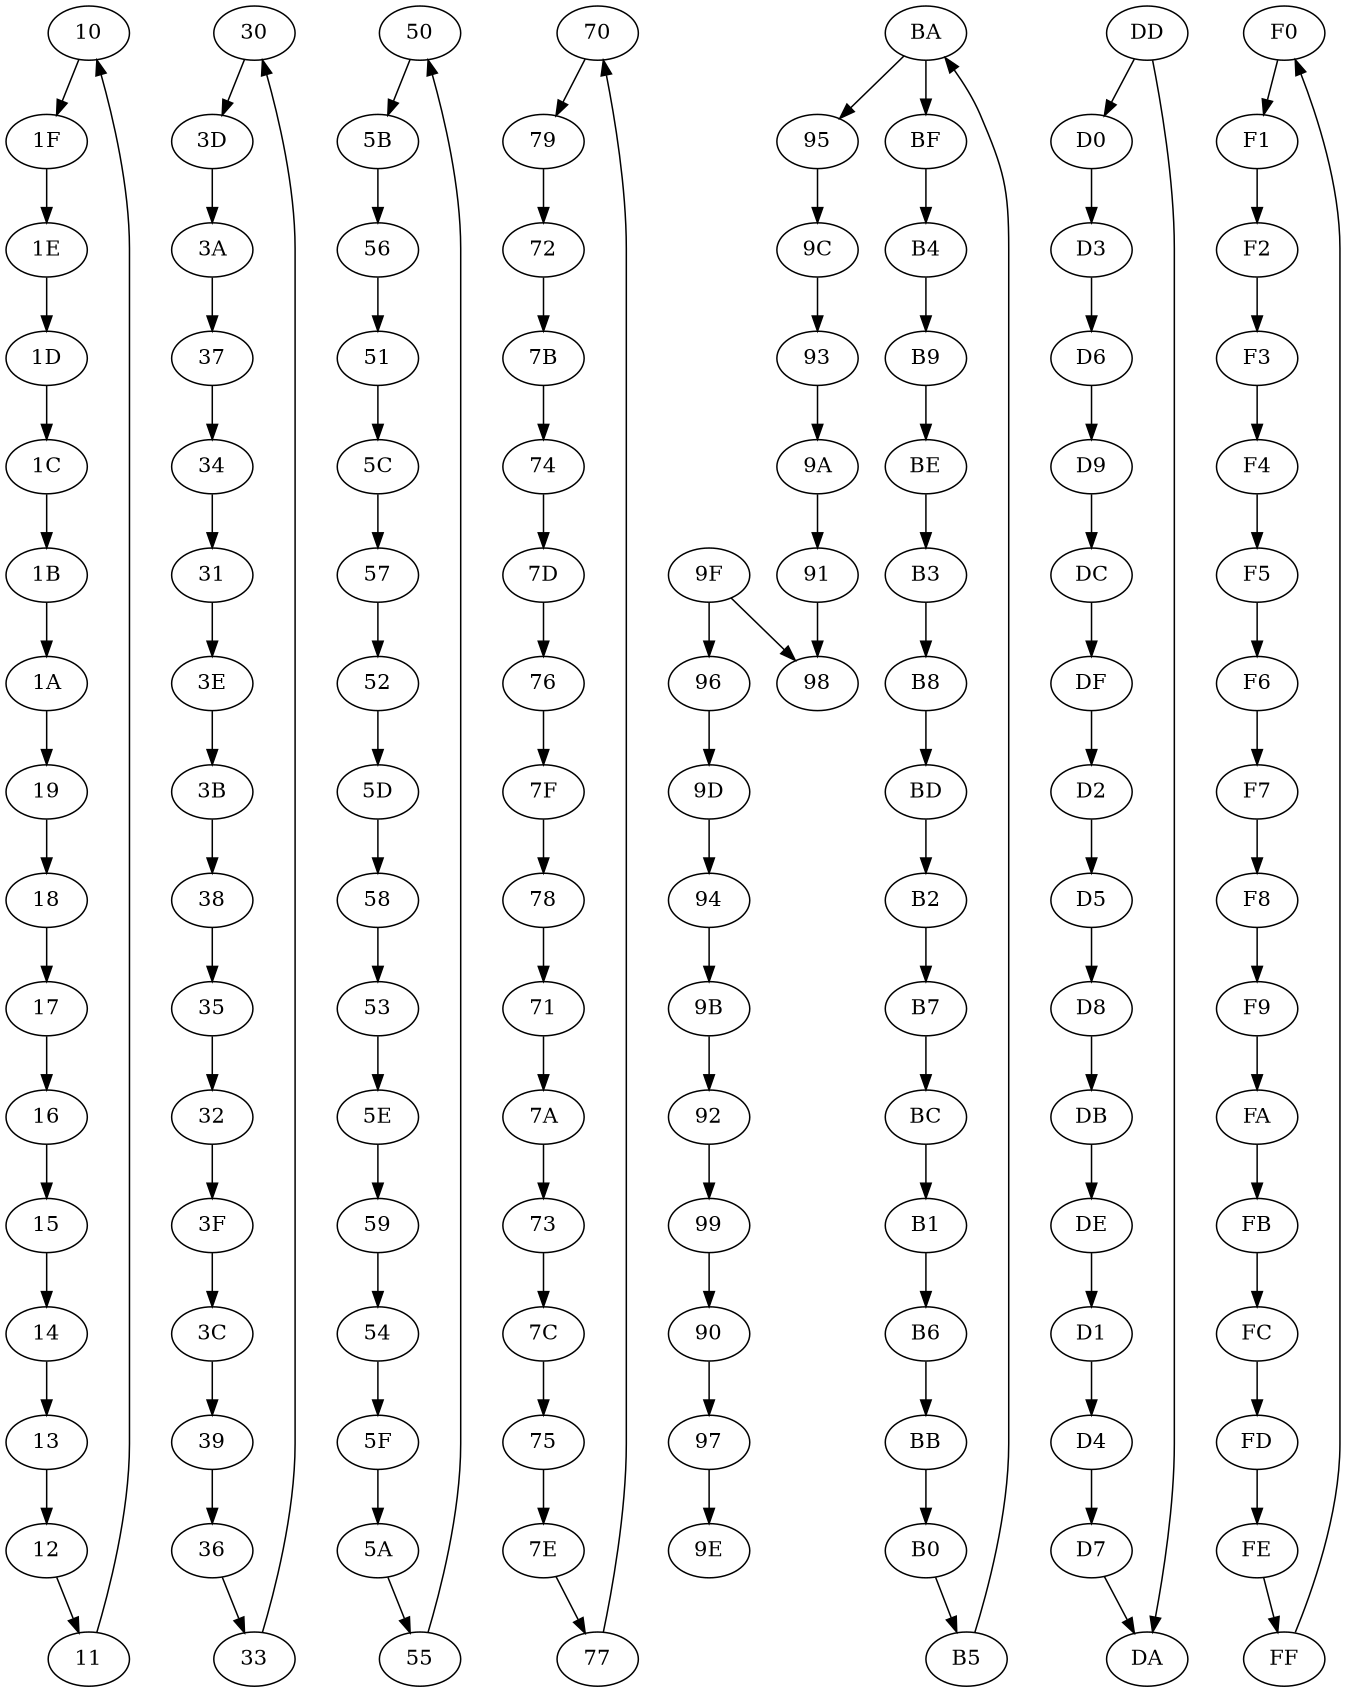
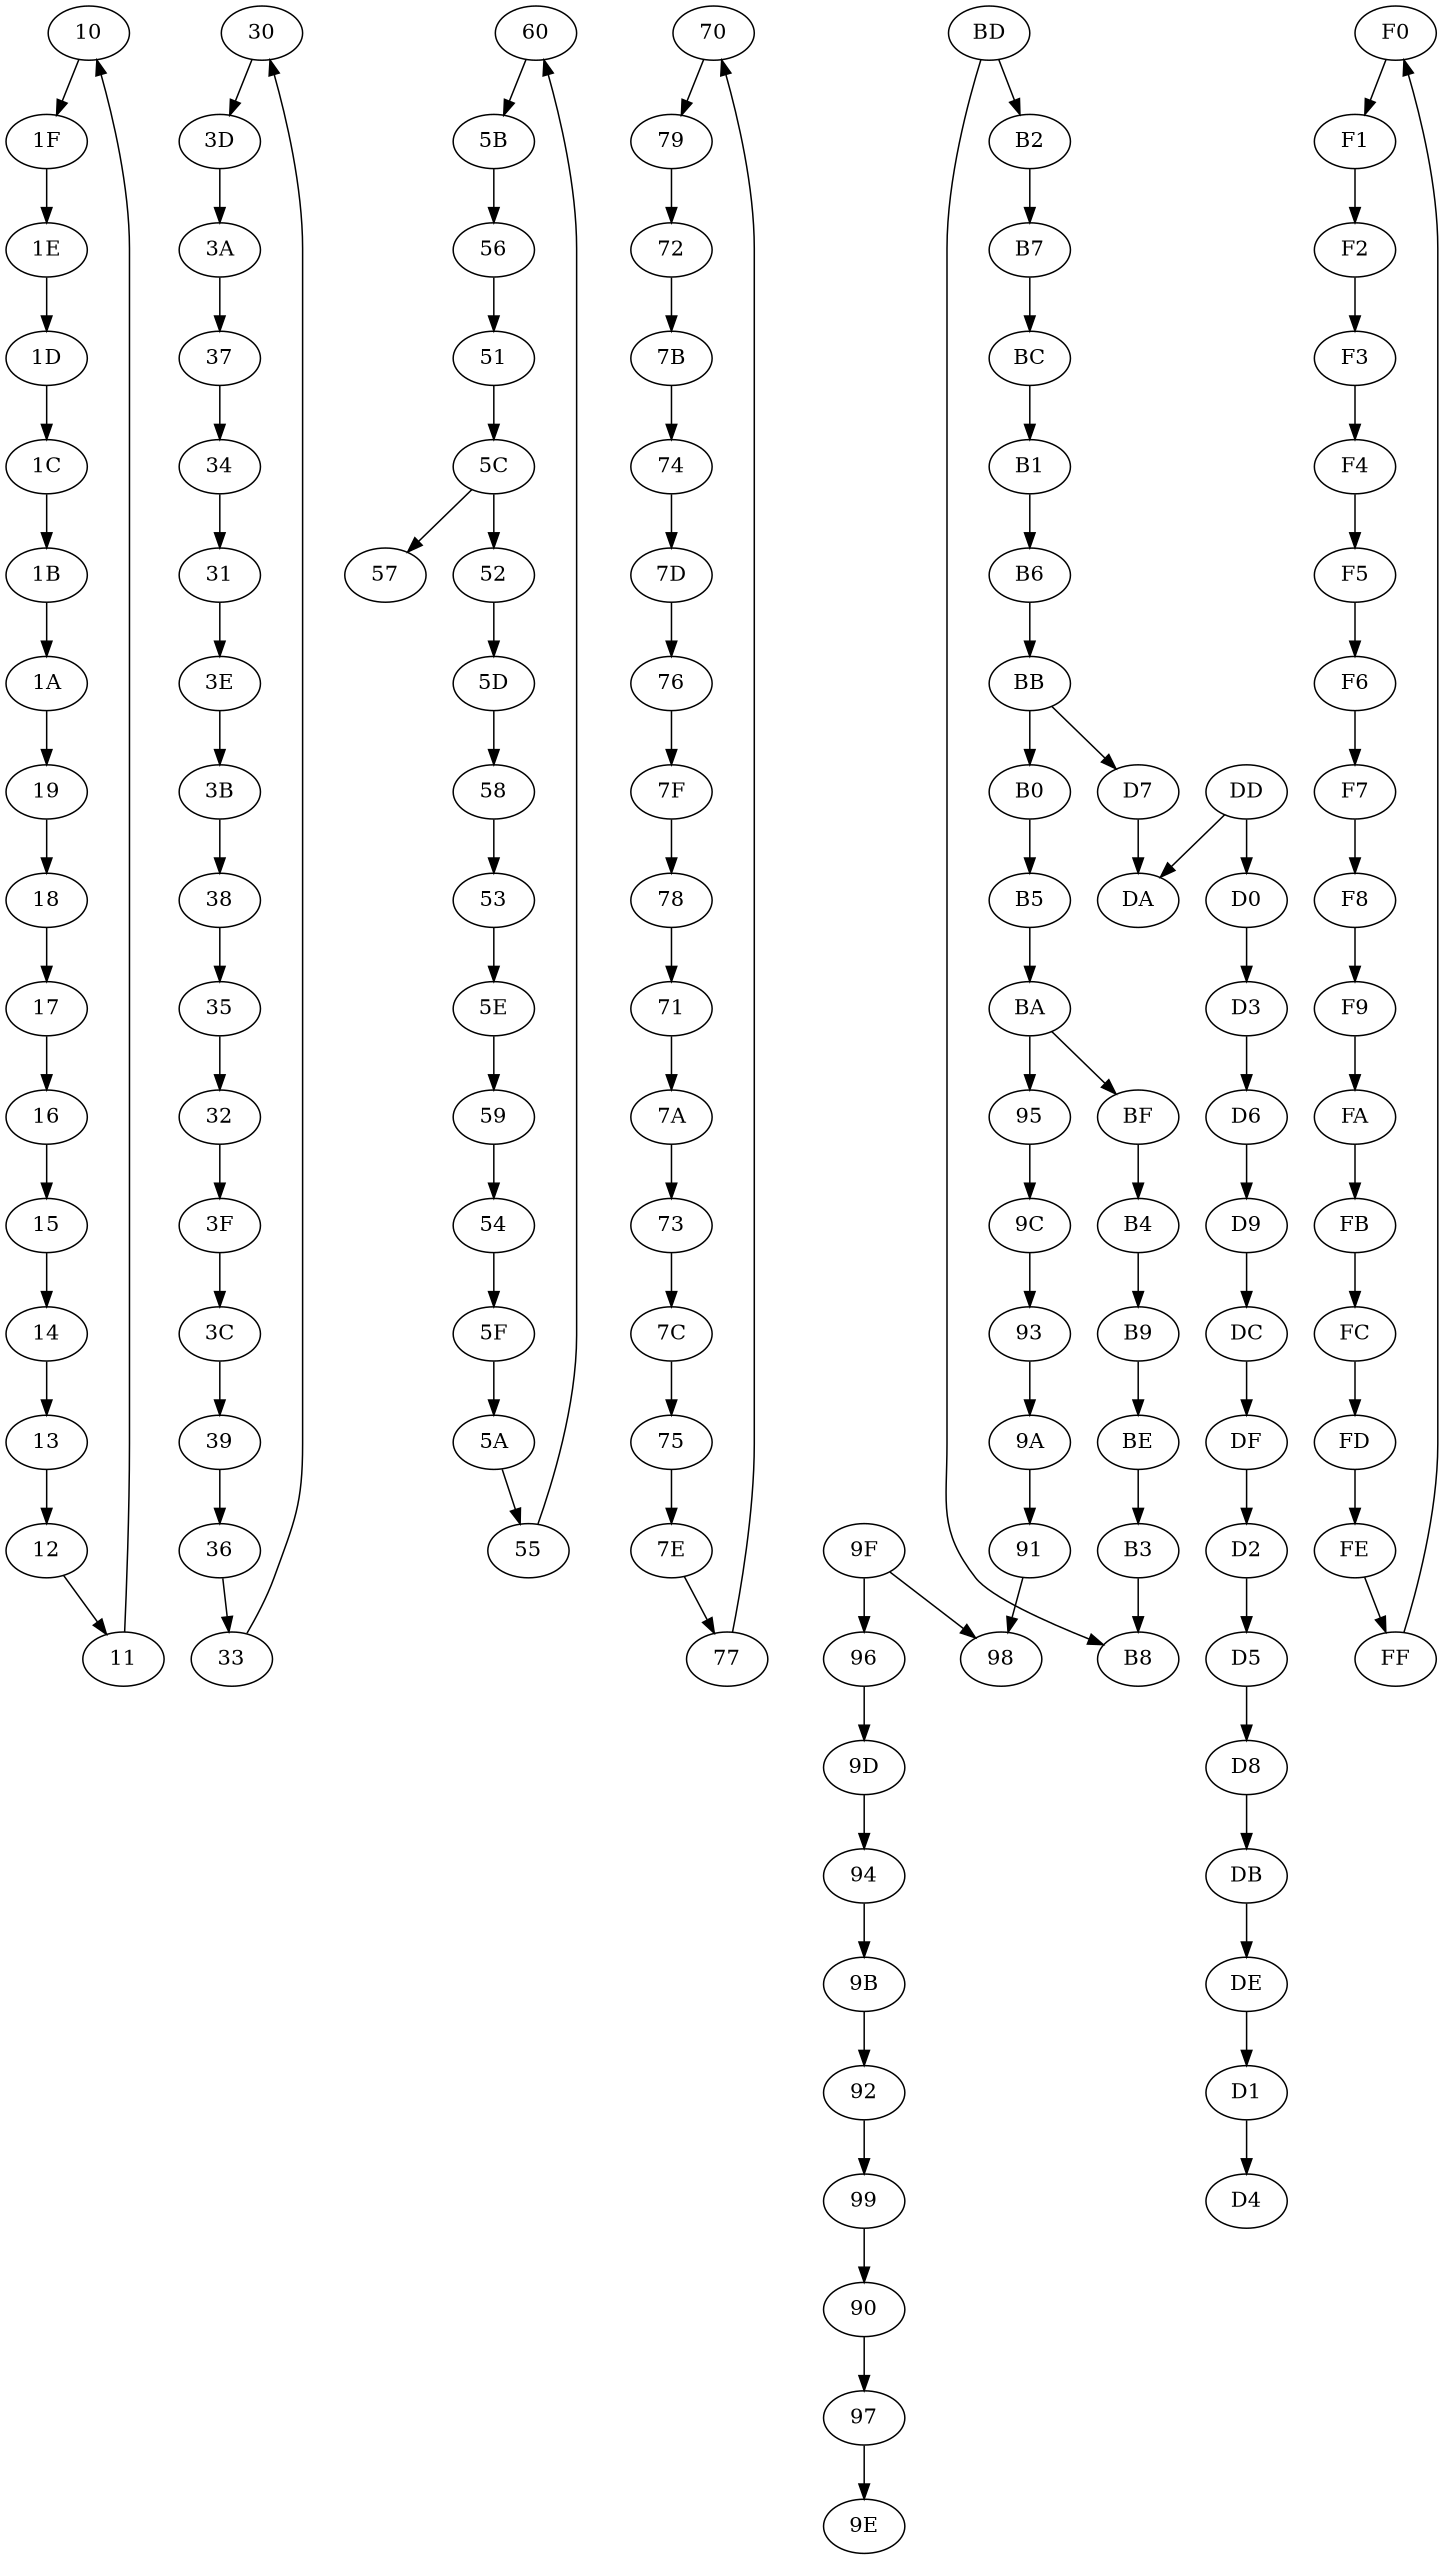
  digraph {
    n1 [label=10]
    n2 [label="1F"]
    n3 [label="1E"]
    n4 [label=11]
    n5 [label=12]
    n6 [label=13]
    n7 [label=14]
    n8 [label=15]
    n9 [label=16]
    n10 [label=17]
    n11 [label=18]
    n12 [label=19]
    n13 [label="1A"]
    n14 [label="1B"]
    n15 [label="1C"]
    n16 [label="1D"]
    n17 [label=30]
    n18 [label="3D"]
    n19 [label="3A"]
    n20 [label=31]
    n21 [label="3E"]
    n22 [label="3B"]
    n23 [label=32]
    n24 [label="3F"]
    n25 [label="3C"]
    n26 [label=33]
    n27 [label=34]
    n28 [label=35]
    n29 [label=36]
    n30 [label=37]
    n31 [label=38]
    n32 [label=39]
-   n33 [label=50]
+   n33 [label=60]
    n34 [label="5B"]
    n35 [label=56]
    n36 [label=51]
    n37 [label="5C"]
    n38 [label=57]
    n39 [label=52]
    n40 [label="5D"]
    n41 [label=58]
    n42 [label=53]
    n43 [label="5E"]
    n44 [label=59]
    n45 [label=54]
    n46 [label="5F"]
    n47 [label="5A"]
    n48 [label=55]
    n49 [label=70]
    n50 [label=79]
    n51 [label=72]
    n52 [label=71]
    n53 [label="7A"]
    n54 [label=73]
    n55 [label="7B"]
    n56 [label=74]
    n57 [label="7C"]
    n58 [label=75]
    n59 [label="7D"]
    n60 [label=76]
    n61 [label="7E"]
    n62 [label=77]
    n63 [label="7F"]
    n64 [label=78]
    n65 [label=90]
    n66 [label=97]
    n67 [label="9E"]
    n68 [label=91]
    n69 [label=98]
    n70 [label=92]
    n71 [label=99]
    n72 [label=93]
    n73 [label="9A"]
    n74 [label=94]
    n75 [label="9B"]
    n76 [label=95]
    n77 [label="9C"]
    n78 [label=96]
    n79 [label="9D"]
    n80 [label="9F"]
    n81 [label=B0]
    n82 [label=B5]
    n83 [label=BA]
    n84 [label=B1]
    n85 [label=B6]
    n86 [label=BB]
    n87 [label=B2]
    n88 [label=B7]
    n89 [label=BC]
    n90 [label=B3]
    n91 [label=B8]
    n92 [label=BD]
    n93 [label=B4]
    n94 [label=B9]
    n95 [label=BE]
    n96 [label=BF]
    n97 [label=D0]
    n98 [label=D3]
    n99 [label=D6]
    n100 [label=D1]
    n101 [label=D4]
    n102 [label=D7]
    n103 [label=D2]
    n104 [label=D5]
    n105 [label=D8]
    n106 [label=D9]
    n107 [label=DA]
    n108 [label=DB]
    n109 [label=DC]
    n110 [label=DE]
    n111 [label=DF]
    n112 [label=DD]
    n113 [label=F0]
    n114 [label=F1]
    n115 [label=F2]
    n116 [label=F3]
    n117 [label=F4]
    n118 [label=F5]
    n119 [label=F6]
    n120 [label=F7]
    n121 [label=F8]
    n122 [label=F9]
    n123 [label=FA]
    n124 [label=FB]
    n125 [label=FC]
    n126 [label=FD]
    n127 [label=FE]
    n128 [label=FF]
    n1 -> n2
    n2 -> n3
    n3 -> n16
    n4 -> n1
    n5 -> n4
    n6 -> n5
    n7 -> n6
    n8 -> n7
    n9 -> n8
    n10 -> n9
    n11 -> n10
    n12 -> n11
    n13 -> n12
    n14 -> n13
    n15 -> n14
    n16 -> n15
    n17 -> n18
    n18 -> n19
    n19 -> n30
    n20 -> n21
    n21 -> n22
    n22 -> n31
    n23 -> n24
    n24 -> n25
    n25 -> n32
    n26 -> n17
    n27 -> n20
    n28 -> n23
    n29 -> n26
    n30 -> n27
    n31 -> n28
    n32 -> n29
    n33 -> n34
    n34 -> n35
    n35 -> n36
    n36 -> n37
    n37 -> n38
-   n38 -> n39
+   n37 -> n39
    n39 -> n40
    n40 -> n41
    n41 -> n42
    n42 -> n43
    n43 -> n44
    n44 -> n45
    n45 -> n46
    n46 -> n47
    n47 -> n48
    n48 -> n33
    n49 -> n50
    n50 -> n51
    n51 -> n55
    n52 -> n53
    n53 -> n54
    n54 -> n57
    n55 -> n56
    n56 -> n59
    n57 -> n58
    n58 -> n61
    n59 -> n60
    n60 -> n63
    n61 -> n62
    n62 -> n49
    n63 -> n64
    n64 -> n52
    n65 -> n66
    n66 -> n67
    n68 -> n69
    n70 -> n71
    n71 -> n65
    n72 -> n73
    n73 -> n68
    n74 -> n75
    n75 -> n70
    n76 -> n77
    n77 -> n72
    n78 -> n79
    n79 -> n74
    n80 -> n69
    n80 -> n78
    n81 -> n82
    n82 -> n83
    n83 -> n76
    n83 -> n96
    n84 -> n85
    n85 -> n86
    n86 -> n81
    n87 -> n88
    n88 -> n89
    n89 -> n84
    n90 -> n91
-   n91 -> n92
+   n92 -> n91
    n92 -> n87
    n93 -> n94
    n94 -> n95
    n95 -> n90
    n96 -> n93
    n97 -> n98
    n98 -> n99
    n99 -> n106
    n100 -> n101
-   n101 -> n102
+   n86 -> n102
    n102 -> n107
    n103 -> n104
    n104 -> n105
    n105 -> n108
    n106 -> n109
    n108 -> n110
    n109 -> n111
    n110 -> n100
    n111 -> n103
    n112 -> n97
    n112 -> n107
    n113 -> n114
    n114 -> n115
    n115 -> n116
    n116 -> n117
    n117 -> n118
    n118 -> n119
    n119 -> n120
    n120 -> n121
    n121 -> n122
    n122 -> n123
    n123 -> n124
    n124 -> n125
    n125 -> n126
    n126 -> n127
    n127 -> n128
    n128 -> n113
  }
